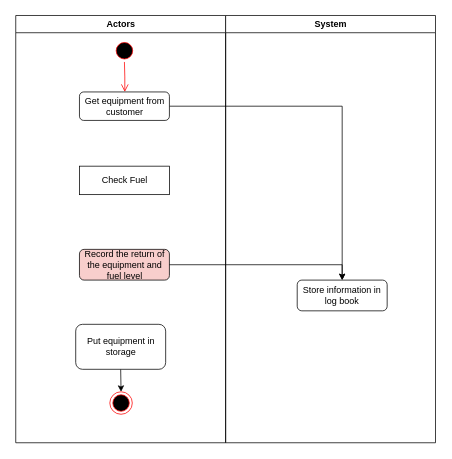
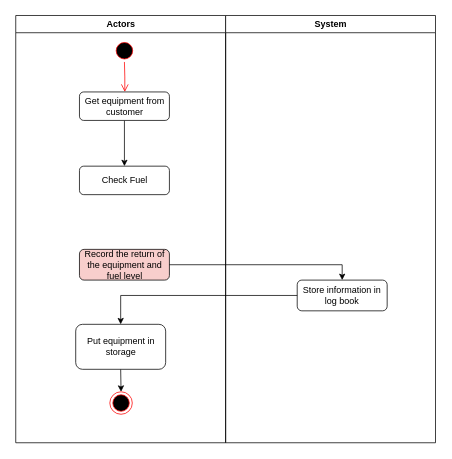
  <mxCell id="0" />
  <mxCell id="1" parent="0" />
  <mxCell id="2" value="Actors" style="swimlane;whiteSpace=wrap" parent="1" vertex="1"><mxGeometry x="20.5" y="20" width="280" height="570" as="geometry" /></mxCell>
  <mxCell id="3" value="" style="ellipse;shape=startState;fillColor=#000000;strokeColor=#ff0000;" parent="2" vertex="1"><mxGeometry x="130" y="32" width="30" height="30" as="geometry" /></mxCell>
  <mxCell id="4" value="" style="edgeStyle=elbowEdgeStyle;elbow=horizontal;verticalAlign=bottom;endArrow=open;endSize=8;strokeColor=#FF0000;endFill=1;rounded=0" parent="2" source="3" edge="1"><mxGeometry x="130" y="32" as="geometry"><mxPoint x="145.5" y="102" as="targetPoint" /></mxGeometry></mxCell>
- <mxCell id="5" value="" style="edgeStyle=orthogonalEdgeStyle;rounded=0;orthogonalLoop=1;jettySize=auto;html=1;" edge="1" parent="2" source="6" target="13"><mxGeometry relative="1" as="geometry" /></mxCell>
+ <mxCell id="5" value="" style="edgeStyle=orthogonalEdgeStyle;rounded=0;orthogonalLoop=1;jettySize=auto;html=1;" edge="1" parent="2" source="6" target="7"><mxGeometry relative="1" as="geometry" /></mxCell>
  <mxCell id="6" value="Get equipment from customer" style="rounded=1;whiteSpace=wrap;html=1;" vertex="1" parent="2"><mxGeometry x="85" y="102" width="120" height="38" as="geometry" /></mxCell>
- <mxCell id="7" value="Check Fuel" style="whiteSpace=wrap;html=1;rounded=0;" vertex="1" parent="2"><mxGeometry x="85" y="201" width="120" height="38" as="geometry" /></mxCell>
+ <mxCell id="7" value="Check Fuel" style="rounded=1;whiteSpace=wrap;html=1;" vertex="1" parent="2"><mxGeometry x="85" y="201" width="120" height="38" as="geometry" /></mxCell>
  <mxCell id="8" value="Record the return of the equipment and fuel level" style="rounded=1;whiteSpace=wrap;html=1;fillColor=#f8cecc;" vertex="1" parent="2"><mxGeometry x="85" y="312" width="120" height="41" as="geometry" /></mxCell>
  <mxCell id="9" style="edgeStyle=orthogonalEdgeStyle;rounded=0;orthogonalLoop=1;jettySize=auto;html=1;exitX=0.5;exitY=1;exitDx=0;exitDy=0;entryX=0.5;entryY=0;entryDx=0;entryDy=0;" edge="1" parent="2" source="10" target="11"><mxGeometry relative="1" as="geometry" /></mxCell>
  <mxCell id="10" value="Put equipment in storage" style="rounded=1;whiteSpace=wrap;html=1;" vertex="1" parent="2"><mxGeometry x="80" y="412" width="120" height="60" as="geometry" /></mxCell>
  <mxCell id="11" value="" style="ellipse;html=1;shape=endState;fillColor=#000000;strokeColor=#ff0000;" vertex="1" parent="2"><mxGeometry x="125.5" y="502" width="30" height="30" as="geometry" /></mxCell>
  <mxCell id="12" value="System" style="swimlane;whiteSpace=wrap" parent="1" vertex="1"><mxGeometry x="300.5" y="20" width="280" height="570" as="geometry" /></mxCell>
  <mxCell id="13" value="Store information in log book" style="rounded=1;whiteSpace=wrap;html=1;" vertex="1" parent="12"><mxGeometry x="95.5" y="353" width="120" height="41" as="geometry" /></mxCell>
  <mxCell id="14" value="" style="edgeStyle=orthogonalEdgeStyle;rounded=0;orthogonalLoop=1;jettySize=auto;html=1;" edge="1" parent="1" source="8" target="13"><mxGeometry relative="1" as="geometry"><Array as="points"><mxPoint x="456" y="353" /></Array></mxGeometry></mxCell>
+ <mxCell id="15" value="" style="edgeStyle=orthogonalEdgeStyle;rounded=0;orthogonalLoop=1;jettySize=auto;html=1;" edge="1" parent="1" source="13" target="10"><mxGeometry relative="1" as="geometry" /></mxCell>
